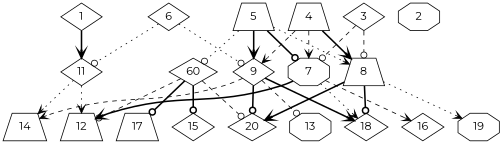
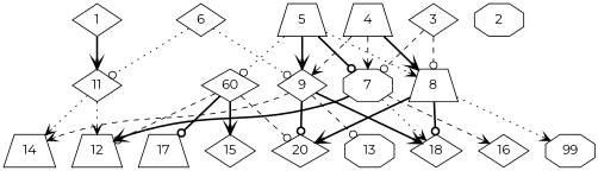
  digraph {
    fontname=Montserrat
    node [alpha=0.02 expect_size=39672832 fontname=Montserrat shape=diamond]
    edge [arrowhead=vee fontname=Montserrat style=bold]
    1 [expect_size=16609280]
    11 [alpha=0.12 expect_size=41048064]
    12 [alpha=0.10 expect_size=44983296 shape=trapezium]
    14 [alpha=0.13 expect_size=48022528 shape=trapezium]
    2 [alpha=0.05 expect_size=37126144 shape=octagon]
    3 [alpha=0.16 expect_size=34972672]
    7 [alpha=0.01 expect_size=22796288 shape=octagon]
    8 [alpha=0.16 expect_size=32527360 shape=trapezium]
    16 [alpha=0.08 expect_size=24947712]
    18 [alpha=0.09 expect_size=42735616]
-   19 [alpha=0.14 expect_size=34344960 shape=octagon]
+   19 [alpha=0.14 expect_size=34344960 shape=octagon label=99]
    20 [alpha=0.04]
    4 [expect_size=47168512 shape=trapezium]
    9 [expect_size=20461568]
    13 [alpha=0.13 expect_size=10152960 shape=octagon]
    5 [alpha=0.08 expect_size=6715392 shape=trapezium]
    n17 [alpha=0.06 expect_size=10176512 label=60]
    15 [alpha=0.06 expect_size=52400128]
    17 [alpha=0.09 shape=trapezium]
    6 [alpha=0.06 expect_size=35750912]
    1 -> 11
    11 -> 12 [style=dotted]
    11 -> 14 [style=dotted]
    3 -> 7 [arrowhead=odot style=dashed]
    3 -> 8 [arrowhead=odot style=dashed]
    7 -> 12
    7 -> 16 [style=dashed]
    7 -> 18 [style=dotted]
    8 -> 18 [arrowhead=odot]
    8 -> 19 [style=dotted]
    8 -> 20
    4 -> 7 [style=dashed]
    4 -> 8
    4 -> 9 [style=dashed]
    9 -> 14 [style=dashed]
    9 -> 18
    9 -> 20 [arrowhead=odot]
    9 -> 13 [arrowhead=odot style=dashed]
    5 -> 7 [arrowhead=odot]
    5 -> 8 [style=dotted]
    5 -> 9
    5 -> n17 [arrowhead=odot style=dotted]
    n17 -> 12 [arrowhead=odot style=dashed]
    n17 -> 20 [arrowhead=odot style=dashed]
-   n17 -> 15 [arrowhead=odot]
+   n17 -> 15
    n17 -> 17 [arrowhead=odot]
    6 -> 11 [arrowhead=odot style=dotted]
    6 -> 9 [arrowhead=odot style=dotted]
  }
